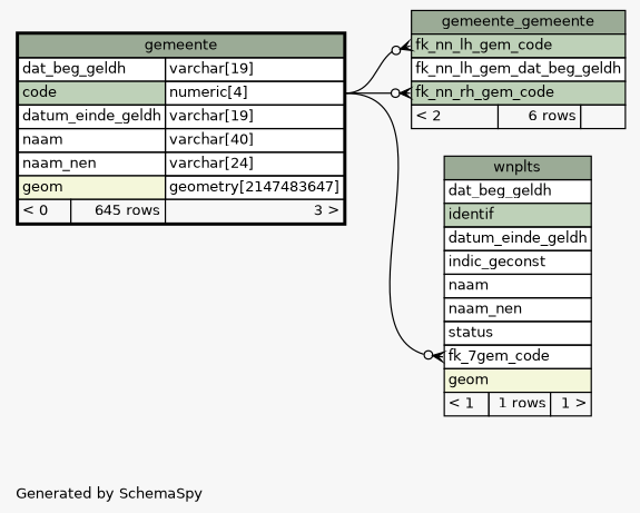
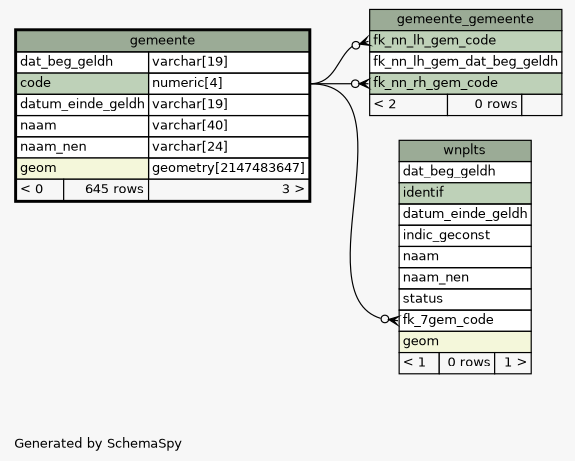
  digraph {
    bgcolor="#f7f7f7"
    fontname=Helvetica
    fontsize=11
    label="\nGenerated by SchemaSpy"
    labeljust=l
    nodesep=0.18
    rankdir=RL
    ranksep=0.46
    node [fontname=Helvetica fontsize=11 shape=plaintext]
    edge [arrowhead=none arrowsize=0.8 arrowtail=crowodot dir=back headport="code.type:e"]
-   n1 [label=<     <TABLE BORDER="0" CELLBORDER="1" CELLSPACING="0" BGCOLOR="#ffffff">       <TR><TD COLSPAN="3" BGCOLOR="#9bab96" ALIGN="CENTER">gemeente_gemeente</TD></TR>       <TR><TD PORT="fk_nn_lh_gem_code" COLSPAN="3" BGCOLOR="#bed1b8" ALIGN="LEFT">fk_nn_lh_gem_code</TD></TR>       <TR><TD PORT="fk_nn_lh_gem_dat_beg_geldh" COLSPAN="3" ALIGN="LEFT">fk_nn_lh_gem_dat_beg_geldh</TD></TR>       <TR><TD PORT="fk_nn_rh_gem_code" COLSPAN="3" BGCOLOR="#bed1b8" ALIGN="LEFT">fk_nn_rh_gem_code</TD></TR>       <TR><TD ALIGN="LEFT" BGCOLOR="#f7f7f7">&lt; 2</TD><TD ALIGN="RIGHT" BGCOLOR="#f7f7f7">6 rows</TD><TD ALIGN="RIGHT" BGCOLOR="#f7f7f7">  </TD></TR>     </TABLE>>]
+   n1 [label=<     <TABLE BORDER="0" CELLBORDER="1" CELLSPACING="0" BGCOLOR="#ffffff">       <TR><TD COLSPAN="3" BGCOLOR="#9bab96" ALIGN="CENTER">gemeente_gemeente</TD></TR>       <TR><TD PORT="fk_nn_lh_gem_code" COLSPAN="3" BGCOLOR="#bed1b8" ALIGN="LEFT">fk_nn_lh_gem_code</TD></TR>       <TR><TD PORT="fk_nn_lh_gem_dat_beg_geldh" COLSPAN="3" ALIGN="LEFT">fk_nn_lh_gem_dat_beg_geldh</TD></TR>       <TR><TD PORT="fk_nn_rh_gem_code" COLSPAN="3" BGCOLOR="#bed1b8" ALIGN="LEFT">fk_nn_rh_gem_code</TD></TR>       <TR><TD ALIGN="LEFT" BGCOLOR="#f7f7f7">&lt; 2</TD><TD ALIGN="RIGHT" BGCOLOR="#f7f7f7">0 rows</TD><TD ALIGN="RIGHT" BGCOLOR="#f7f7f7">  </TD></TR>     </TABLE>>]
    n2 [label=<     <TABLE BORDER="2" CELLBORDER="1" CELLSPACING="0" BGCOLOR="#ffffff">       <TR><TD COLSPAN="3" BGCOLOR="#9bab96" ALIGN="CENTER">gemeente</TD></TR>       <TR><TD PORT="dat_beg_geldh" COLSPAN="2" ALIGN="LEFT">dat_beg_geldh</TD><TD PORT="dat_beg_geldh.type" ALIGN="LEFT">varchar[19]</TD></TR>       <TR><TD PORT="code" COLSPAN="2" BGCOLOR="#bed1b8" ALIGN="LEFT">code</TD><TD PORT="code.type" ALIGN="LEFT">numeric[4]</TD></TR>       <TR><TD PORT="datum_einde_geldh" COLSPAN="2" ALIGN="LEFT">datum_einde_geldh</TD><TD PORT="datum_einde_geldh.type" ALIGN="LEFT">varchar[19]</TD></TR>       <TR><TD PORT="naam" COLSPAN="2" ALIGN="LEFT">naam</TD><TD PORT="naam.type" ALIGN="LEFT">varchar[40]</TD></TR>       <TR><TD PORT="naam_nen" COLSPAN="2" ALIGN="LEFT">naam_nen</TD><TD PORT="naam_nen.type" ALIGN="LEFT">varchar[24]</TD></TR>       <TR><TD PORT="geom" COLSPAN="2" BGCOLOR="#f4f7da" ALIGN="LEFT">geom</TD><TD PORT="geom.type" ALIGN="LEFT">geometry[2147483647]</TD></TR>       <TR><TD ALIGN="LEFT" BGCOLOR="#f7f7f7">&lt; 0</TD><TD ALIGN="RIGHT" BGCOLOR="#f7f7f7">645 rows</TD><TD ALIGN="RIGHT" BGCOLOR="#f7f7f7">3 &gt;</TD></TR>     </TABLE>>]
-   n3 [label=<     <TABLE BORDER="0" CELLBORDER="1" CELLSPACING="0" BGCOLOR="#ffffff">       <TR><TD COLSPAN="3" BGCOLOR="#9bab96" ALIGN="CENTER">wnplts</TD></TR>       <TR><TD PORT="dat_beg_geldh" COLSPAN="3" ALIGN="LEFT">dat_beg_geldh</TD></TR>       <TR><TD PORT="identif" COLSPAN="3" BGCOLOR="#bed1b8" ALIGN="LEFT">identif</TD></TR>       <TR><TD PORT="datum_einde_geldh" COLSPAN="3" ALIGN="LEFT">datum_einde_geldh</TD></TR>       <TR><TD PORT="indic_geconst" COLSPAN="3" ALIGN="LEFT">indic_geconst</TD></TR>       <TR><TD PORT="naam" COLSPAN="3" ALIGN="LEFT">naam</TD></TR>       <TR><TD PORT="naam_nen" COLSPAN="3" ALIGN="LEFT">naam_nen</TD></TR>       <TR><TD PORT="status" COLSPAN="3" ALIGN="LEFT">status</TD></TR>       <TR><TD PORT="fk_7gem_code" COLSPAN="3" ALIGN="LEFT">fk_7gem_code</TD></TR>       <TR><TD PORT="geom" COLSPAN="3" BGCOLOR="#f4f7da" ALIGN="LEFT">geom</TD></TR>       <TR><TD ALIGN="LEFT" BGCOLOR="#f7f7f7">&lt; 1</TD><TD ALIGN="RIGHT" BGCOLOR="#f7f7f7">1 rows</TD><TD ALIGN="RIGHT" BGCOLOR="#f7f7f7">1 &gt;</TD></TR>     </TABLE>>]
+   n3 [label=<     <TABLE BORDER="0" CELLBORDER="1" CELLSPACING="0" BGCOLOR="#ffffff">       <TR><TD COLSPAN="3" BGCOLOR="#9bab96" ALIGN="CENTER">wnplts</TD></TR>       <TR><TD PORT="dat_beg_geldh" COLSPAN="3" ALIGN="LEFT">dat_beg_geldh</TD></TR>       <TR><TD PORT="identif" COLSPAN="3" BGCOLOR="#bed1b8" ALIGN="LEFT">identif</TD></TR>       <TR><TD PORT="datum_einde_geldh" COLSPAN="3" ALIGN="LEFT">datum_einde_geldh</TD></TR>       <TR><TD PORT="indic_geconst" COLSPAN="3" ALIGN="LEFT">indic_geconst</TD></TR>       <TR><TD PORT="naam" COLSPAN="3" ALIGN="LEFT">naam</TD></TR>       <TR><TD PORT="naam_nen" COLSPAN="3" ALIGN="LEFT">naam_nen</TD></TR>       <TR><TD PORT="status" COLSPAN="3" ALIGN="LEFT">status</TD></TR>       <TR><TD PORT="fk_7gem_code" COLSPAN="3" ALIGN="LEFT">fk_7gem_code</TD></TR>       <TR><TD PORT="geom" COLSPAN="3" BGCOLOR="#f4f7da" ALIGN="LEFT">geom</TD></TR>       <TR><TD ALIGN="LEFT" BGCOLOR="#f7f7f7">&lt; 1</TD><TD ALIGN="RIGHT" BGCOLOR="#f7f7f7">0 rows</TD><TD ALIGN="RIGHT" BGCOLOR="#f7f7f7">1 &gt;</TD></TR>     </TABLE>>]
    n1 -> n2 [tailport="fk_nn_lh_gem_code:w"]
    n1 -> n2 [tailport="fk_nn_rh_gem_code:w"]
    n3 -> n2 [tailport="fk_7gem_code:w"]
  }
